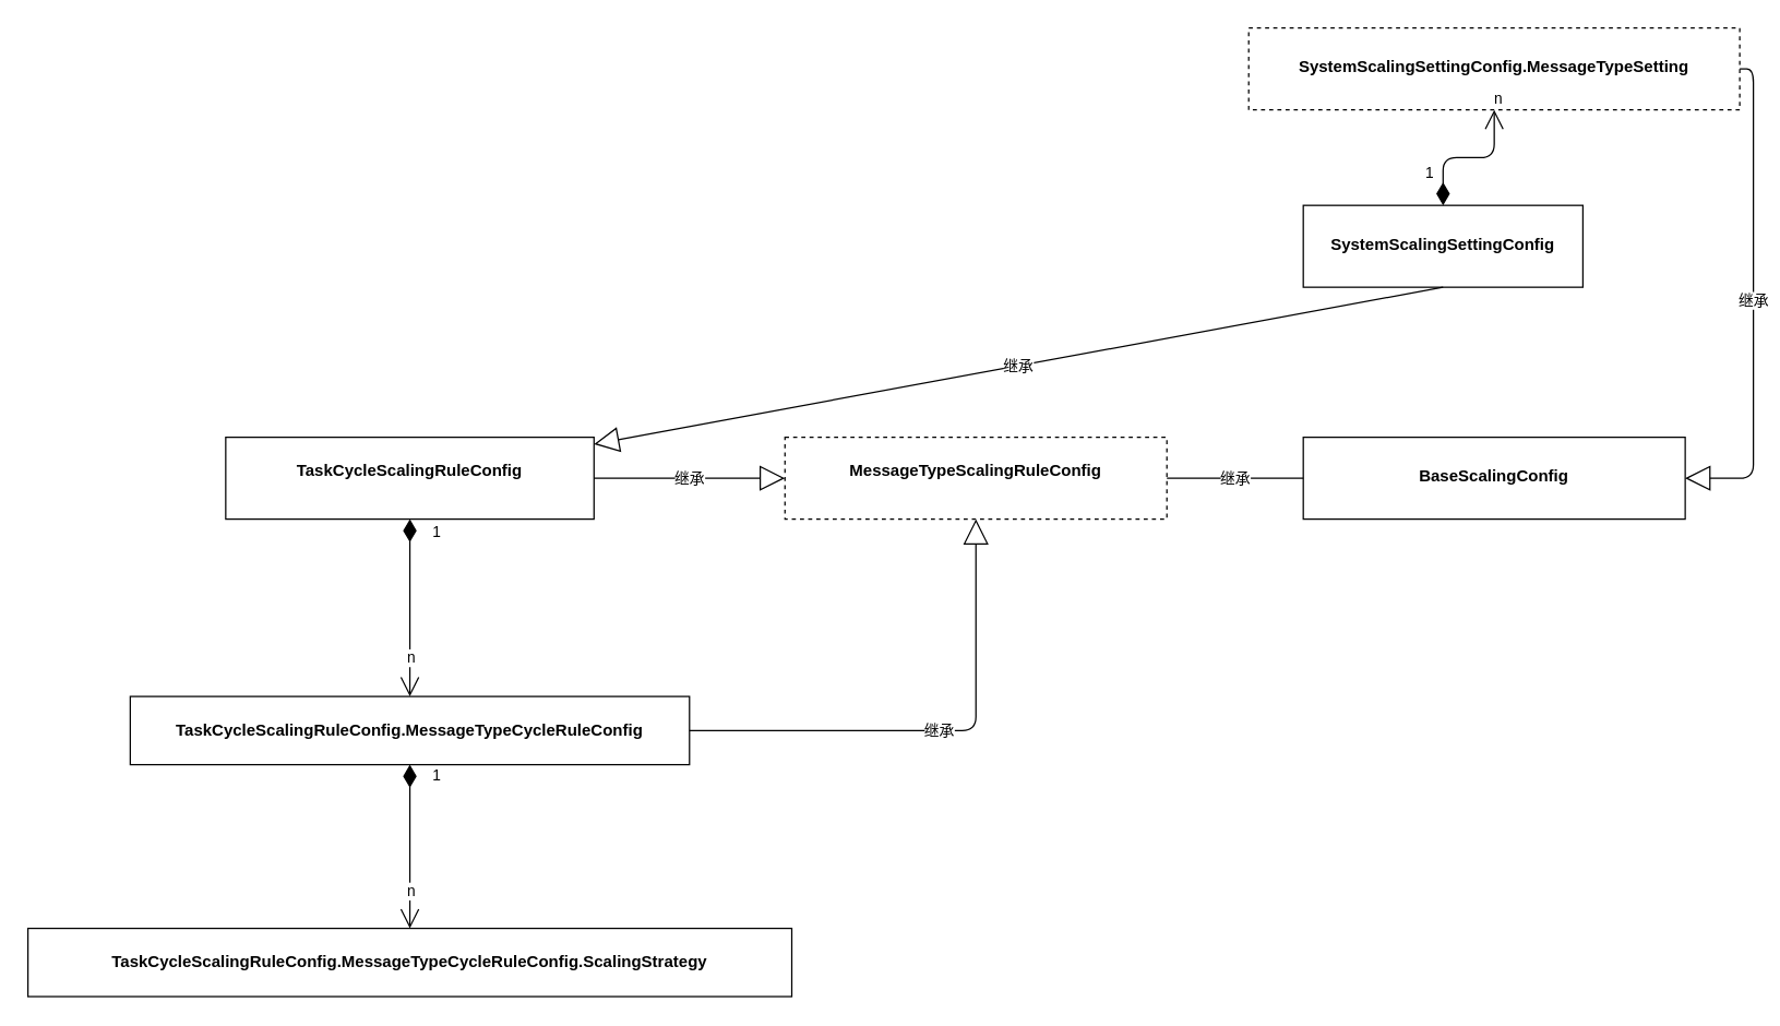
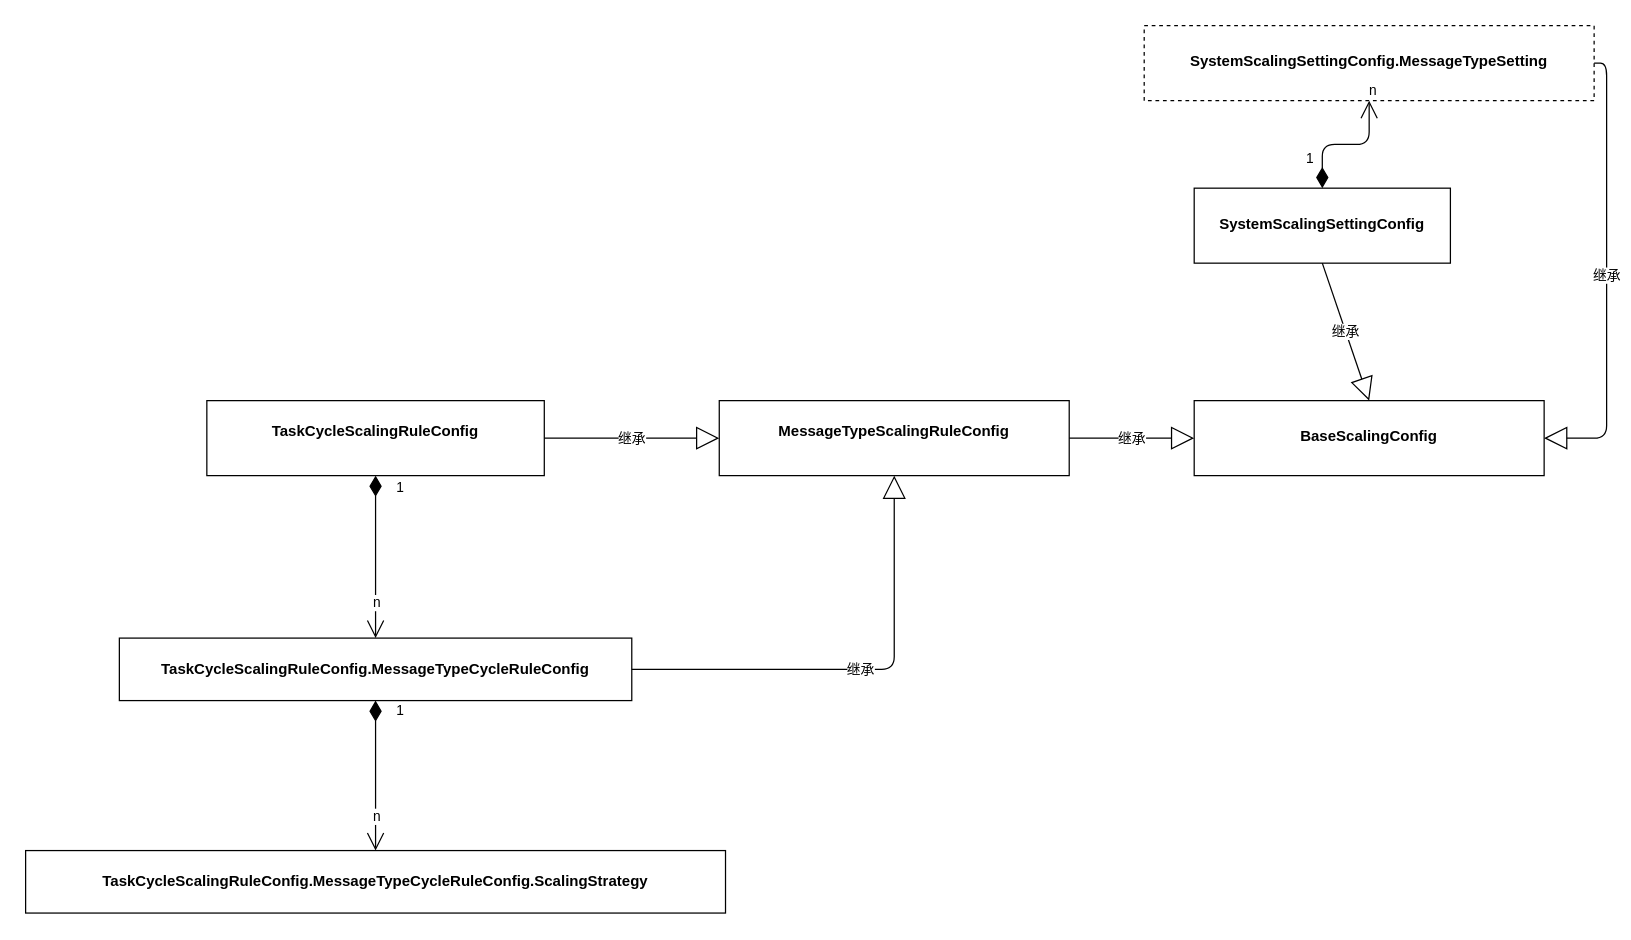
  <mxCell id="0" />
  <mxCell id="1" parent="0" />
  <mxCell id="2" value="&lt;p style=&quot;margin: 0px ; margin-top: 4px ; text-align: center&quot;&gt;&lt;br&gt;&lt;b&gt;TaskCycleScalingRuleConfig&lt;/b&gt;&lt;/p&gt;" style="verticalAlign=top;align=left;overflow=fill;fontSize=12;fontFamily=Helvetica;html=1;" vertex="1" parent="1"><mxGeometry x="165" y="320" width="270" height="60" as="geometry" /></mxCell>
  <mxCell id="3" value="&lt;p style=&quot;margin: 0px ; margin-top: 4px ; text-align: center&quot;&gt;&lt;br&gt;&lt;b&gt;TaskCycleScalingRuleConfig.&lt;/b&gt;&lt;b&gt;MessageTypeCycleRuleConfig&lt;/b&gt;&lt;/p&gt;" style="verticalAlign=top;align=left;overflow=fill;fontSize=12;fontFamily=Helvetica;html=1;" vertex="1" parent="1"><mxGeometry x="95" y="510" width="410" height="50" as="geometry" /></mxCell>
  <mxCell id="4" value="1" style="endArrow=open;html=1;endSize=12;startArrow=diamondThin;startSize=14;startFill=1;edgeStyle=orthogonalEdgeStyle;align=left;verticalAlign=bottom;exitX=0.5;exitY=1;exitDx=0;exitDy=0;entryX=0.5;entryY=0;entryDx=0;entryDy=0;" edge="1" parent="1" source="2" target="3"><mxGeometry x="-0.714" y="15" relative="1" as="geometry"><mxPoint x="95" y="630" as="sourcePoint" /><mxPoint x="255" y="630" as="targetPoint" /><mxPoint as="offset" /></mxGeometry></mxCell>
  <mxCell id="5" value="n" style="edgeLabel;html=1;align=center;verticalAlign=middle;resizable=0;points=[];" vertex="1" connectable="0" parent="4"><mxGeometry x="0.829" y="-1" relative="1" as="geometry"><mxPoint x="1" y="-18" as="offset" /></mxGeometry></mxCell>
- <mxCell id="6" value="&lt;p style=&quot;margin: 0px ; margin-top: 4px ; text-align: center&quot;&gt;&lt;br&gt;&lt;b&gt;MessageTypeScalingRuleConfig&lt;/b&gt;&lt;br&gt;&lt;/p&gt;" style="verticalAlign=top;align=left;overflow=fill;fontSize=12;fontFamily=Helvetica;html=1;dashed=1;" vertex="1" parent="1"><mxGeometry x="575" y="320" width="280" height="60" as="geometry" /></mxCell>
+ <mxCell id="6" value="&lt;p style=&quot;margin: 0px ; margin-top: 4px ; text-align: center&quot;&gt;&lt;br&gt;&lt;b&gt;MessageTypeScalingRuleConfig&lt;/b&gt;&lt;br&gt;&lt;/p&gt;" style="verticalAlign=top;align=left;overflow=fill;fontSize=12;fontFamily=Helvetica;html=1;" vertex="1" parent="1"><mxGeometry x="575" y="320" width="280" height="60" as="geometry" /></mxCell>
  <mxCell id="7" value="继承" style="endArrow=block;endSize=16;endFill=0;html=1;entryX=0;entryY=0.5;entryDx=0;entryDy=0;exitX=1;exitY=0.5;exitDx=0;exitDy=0;" edge="1" parent="1" source="2" target="6"><mxGeometry width="160" relative="1" as="geometry"><mxPoint x="215" y="610" as="sourcePoint" /><mxPoint x="375" y="610" as="targetPoint" /></mxGeometry></mxCell>
  <mxCell id="8" value="&lt;p style=&quot;margin: 0px ; margin-top: 4px ; text-align: center&quot;&gt;&lt;br&gt;&lt;/p&gt;&lt;p style=&quot;margin: 0px ; margin-top: 4px ; text-align: center&quot;&gt;BaseScalingConfig&lt;br&gt;&lt;/p&gt;" style="verticalAlign=middle;align=left;overflow=fill;fontSize=12;fontFamily=Helvetica;html=1;fontStyle=1" vertex="1" parent="1"><mxGeometry x="955" y="320" width="280" height="60" as="geometry" /></mxCell>
- <mxCell id="9" value="继承" style="endArrow=none;endSize=16;endFill=0;html=1;entryX=0;entryY=0.5;entryDx=0;entryDy=0;exitX=1;exitY=0.5;exitDx=0;exitDy=0;" edge="1" parent="1" source="6" target="8"><mxGeometry width="160" relative="1" as="geometry"><mxPoint x="435" y="360" as="sourcePoint" /><mxPoint x="585" y="360" as="targetPoint" /></mxGeometry></mxCell>
+ <mxCell id="9" value="继承" style="endArrow=block;endSize=16;endFill=0;html=1;entryX=0;entryY=0.5;entryDx=0;entryDy=0;exitX=1;exitY=0.5;exitDx=0;exitDy=0;" edge="1" parent="1" source="6" target="8"><mxGeometry width="160" relative="1" as="geometry"><mxPoint x="435" y="360" as="sourcePoint" /><mxPoint x="585" y="360" as="targetPoint" /></mxGeometry></mxCell>
  <mxCell id="10" value="&lt;p style=&quot;margin: 0px ; margin-top: 4px ; text-align: center&quot;&gt;&lt;br&gt;&lt;b&gt;TaskCycleScalingRuleConfig.&lt;/b&gt;&lt;b&gt;MessageTypeCycleRuleConfig.&lt;/b&gt;&lt;b&gt;ScalingStrategy&lt;/b&gt;&lt;/p&gt;" style="verticalAlign=top;align=left;overflow=fill;fontSize=12;fontFamily=Helvetica;html=1;" vertex="1" parent="1"><mxGeometry x="20" y="680" width="560" height="50" as="geometry" /></mxCell>
  <mxCell id="11" value="1" style="endArrow=open;html=1;endSize=12;startArrow=diamondThin;startSize=14;startFill=1;edgeStyle=orthogonalEdgeStyle;align=left;verticalAlign=bottom;exitX=0.5;exitY=1;exitDx=0;exitDy=0;entryX=0.5;entryY=0;entryDx=0;entryDy=0;" edge="1" parent="1" source="3" target="10"><mxGeometry x="-0.714" y="15" relative="1" as="geometry"><mxPoint x="625" y="440" as="sourcePoint" /><mxPoint x="635" y="570" as="targetPoint" /><mxPoint as="offset" /></mxGeometry></mxCell>
  <mxCell id="12" value="n" style="edgeLabel;html=1;align=center;verticalAlign=middle;resizable=0;points=[];" vertex="1" connectable="0" parent="11"><mxGeometry x="0.829" y="-1" relative="1" as="geometry"><mxPoint x="1" y="-18" as="offset" /></mxGeometry></mxCell>
  <mxCell id="13" value="&lt;p style=&quot;margin: 0px ; margin-top: 4px ; text-align: center&quot;&gt;&lt;br&gt;&lt;/p&gt;&lt;p style=&quot;margin: 0px ; margin-top: 4px ; text-align: center&quot;&gt;SystemScalingSettingConfig&lt;br&gt;&lt;/p&gt;" style="verticalAlign=middle;align=left;overflow=fill;fontSize=12;fontFamily=Helvetica;html=1;fontStyle=1" vertex="1" parent="1"><mxGeometry x="955" y="150" width="205" height="60" as="geometry" /></mxCell>
- <mxCell id="14" value="继承" style="endArrow=block;endSize=16;endFill=0;html=1;exitX=0.5;exitY=1;exitDx=0;exitDy=0;" edge="1" parent="1" source="13" target="2"><mxGeometry width="160" relative="1" as="geometry"><mxPoint x="865" y="360" as="sourcePoint" /><mxPoint x="965" y="360" as="targetPoint" /></mxGeometry></mxCell>
+ <mxCell id="14" value="继承" style="endArrow=block;endSize=16;endFill=0;html=1;entryX=0.5;entryY=0;entryDx=0;entryDy=0;exitX=0.5;exitY=1;exitDx=0;exitDy=0;" edge="1" parent="1" source="13" target="8"><mxGeometry width="160" relative="1" as="geometry"><mxPoint x="865" y="360" as="sourcePoint" /><mxPoint x="965" y="360" as="targetPoint" /></mxGeometry></mxCell>
  <mxCell id="15" value="继承" style="endArrow=block;endSize=16;endFill=0;html=1;entryX=0.5;entryY=1;entryDx=0;entryDy=0;exitX=1;exitY=0.5;exitDx=0;exitDy=0;edgeStyle=orthogonalEdgeStyle;" edge="1" parent="1" source="3" target="6"><mxGeometry width="160" relative="1" as="geometry"><mxPoint x="525" y="510" as="sourcePoint" /><mxPoint x="675" y="510" as="targetPoint" /></mxGeometry></mxCell>
  <mxCell id="16" value="&lt;p style=&quot;margin: 0px ; margin-top: 4px ; text-align: center&quot;&gt;&lt;br&gt;&lt;/p&gt;&lt;p style=&quot;margin: 0px ; margin-top: 4px ; text-align: center&quot;&gt;SystemScalingSettingConfig.MessageTypeSetting&lt;br&gt;&lt;/p&gt;" style="verticalAlign=middle;align=left;overflow=fill;fontSize=12;fontFamily=Helvetica;html=1;fontStyle=1;dashed=1;" vertex="1" parent="1"><mxGeometry x="915" y="20" width="360" height="60" as="geometry" /></mxCell>
  <mxCell id="17" value="继承" style="endArrow=block;endSize=16;endFill=0;html=1;entryX=1;entryY=0.5;entryDx=0;entryDy=0;exitX=1;exitY=0.5;exitDx=0;exitDy=0;edgeStyle=orthogonalEdgeStyle;" edge="1" parent="1" source="16" target="8"><mxGeometry width="160" relative="1" as="geometry"><mxPoint x="1305" y="65" as="sourcePoint" /><mxPoint x="1105" y="330" as="targetPoint" /></mxGeometry></mxCell>
  <mxCell id="18" value="1" style="endArrow=open;html=1;endSize=12;startArrow=diamondThin;startSize=14;startFill=1;edgeStyle=orthogonalEdgeStyle;align=left;verticalAlign=bottom;exitX=0.5;exitY=0;exitDx=0;exitDy=0;entryX=0.5;entryY=1;entryDx=0;entryDy=0;" edge="1" parent="1" source="13" target="16"><mxGeometry x="-0.714" y="15" relative="1" as="geometry"><mxPoint x="605" y="80" as="sourcePoint" /><mxPoint x="615" y="210" as="targetPoint" /><mxPoint as="offset" /></mxGeometry></mxCell>
  <mxCell id="19" value="n" style="edgeLabel;html=1;align=center;verticalAlign=middle;resizable=0;points=[];" vertex="1" connectable="0" parent="18"><mxGeometry x="0.829" y="-1" relative="1" as="geometry"><mxPoint x="1" y="-18" as="offset" /></mxGeometry></mxCell>
